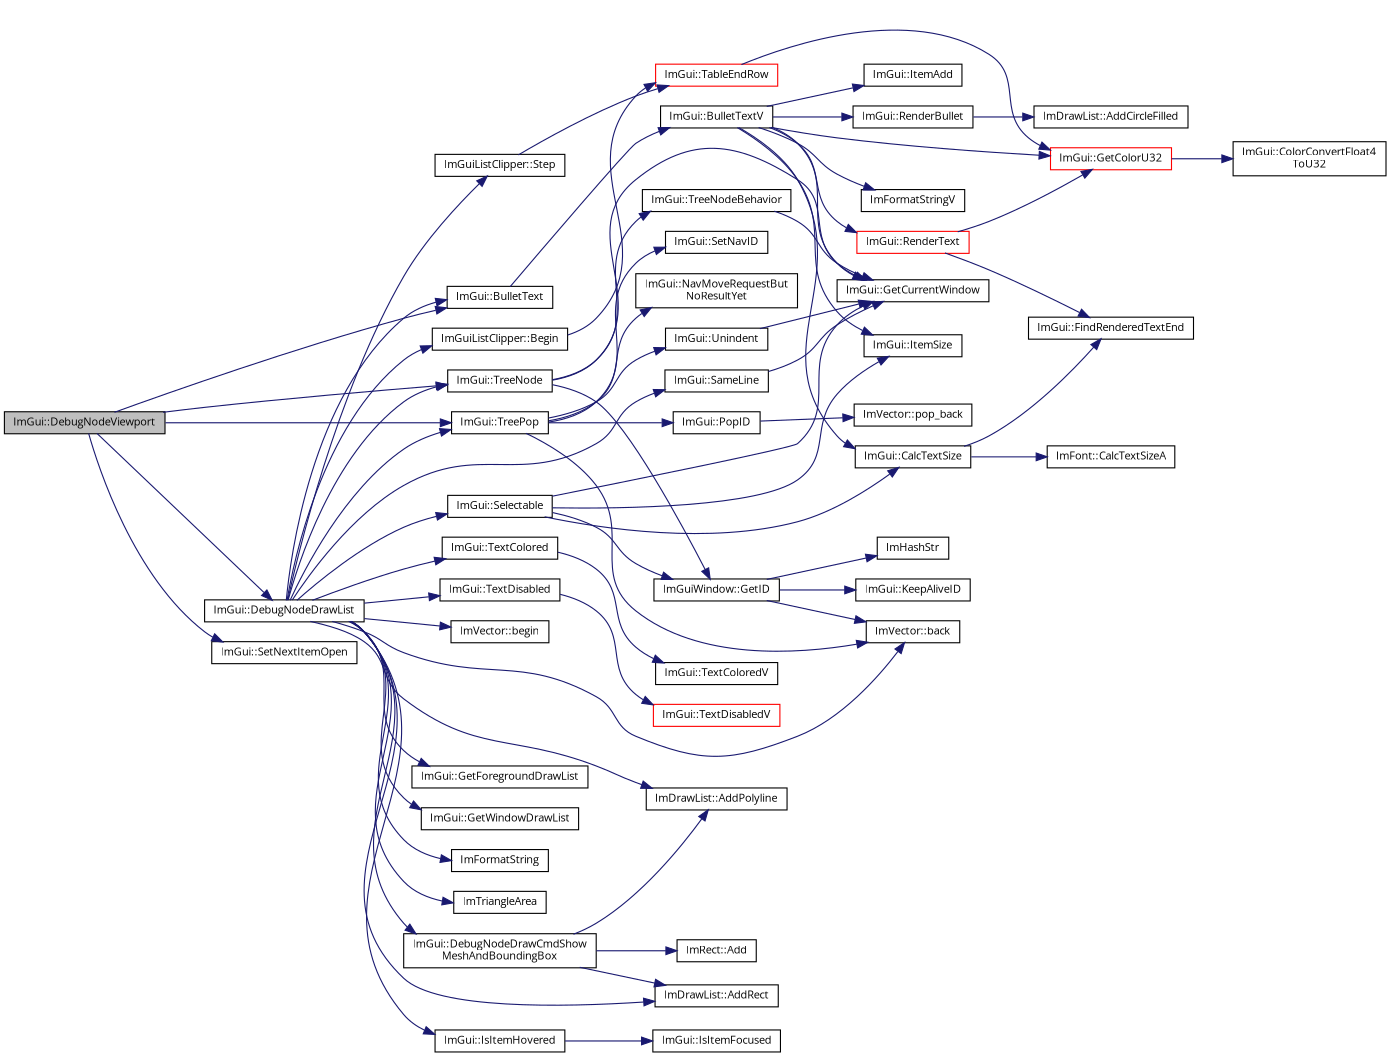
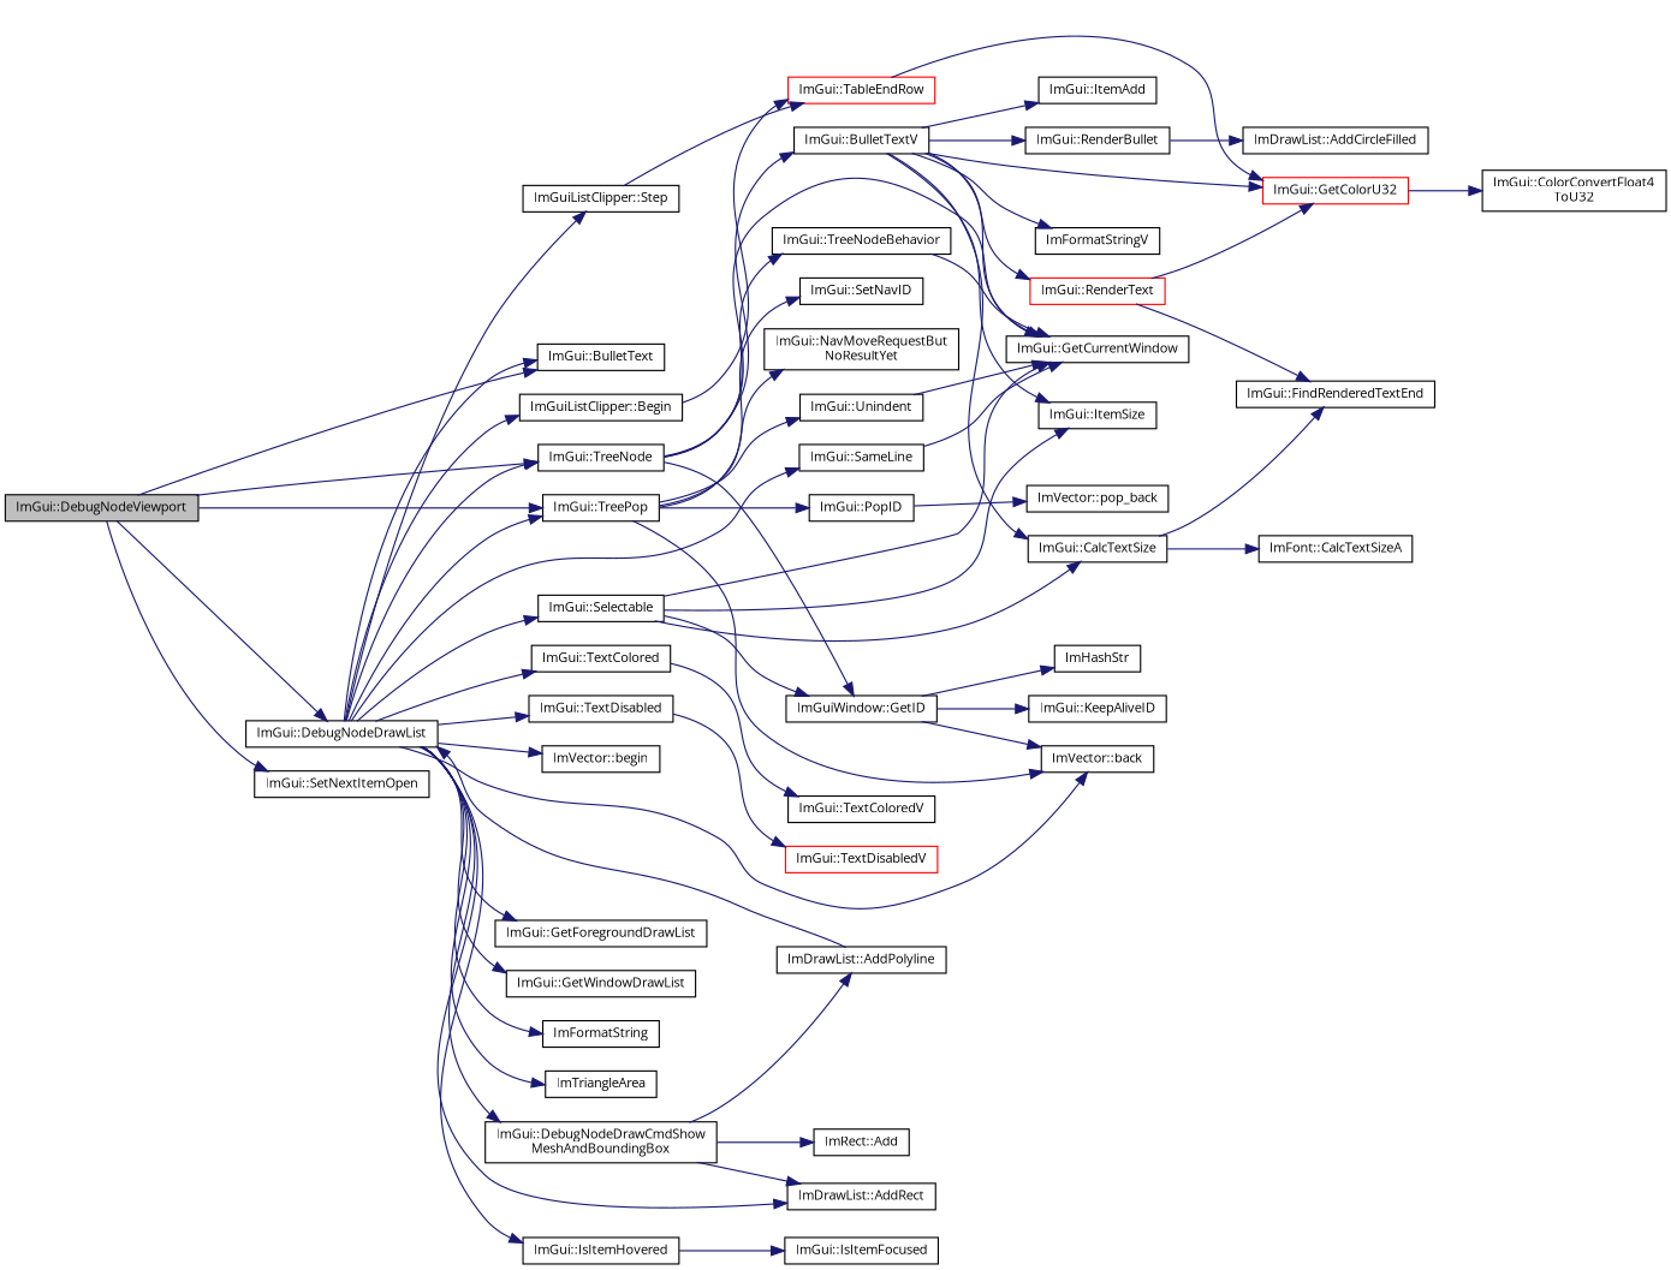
  digraph {
    fontname="Open Sans"
    rankdir=LR
    node [color=black fillcolor=white fontname="Open Sans" fontsize=10 shape=record style=filled]
    edge [color=midnightblue fontname="Open Sans" fontsize=10 labelfontname=Helvetica labelfontsize=10 style=solid]
    n1 [fillcolor=grey75 fontcolor=black height=0.2 label="ImGui::DebugNodeViewport" width=0.4]
    n2 [height=0.2 label="ImGui::BulletText" width=0.4]
    n3 [height=0.2 label="ImGui::DebugNodeDrawList" width=0.4]
    n4 [height=0.2 label="ImGui::TreeNode" width=0.4]
    n5 [height=0.2 label="ImGui::TreePop" width=0.4]
    n6 [height=0.2 label="ImGui::SetNextItemOpen" width=0.4]
    n7 [height=0.2 label="ImGui::BulletTextV" width=0.4]
    n8 [height=0.2 label="ImDrawList::AddPolyline" width=0.4]
    n9 [height=0.2 label="ImDrawList::AddRect" width=0.4]
    n10 [height=0.2 label="ImVector::back" width=0.4]
    n11 [height=0.2 label="ImVector::begin" width=0.4]
    n12 [height=0.2 label="ImGuiListClipper::Begin" width=0.4]
    n13 [height=0.2 label="ImGui::DebugNodeDrawCmdShow\lMeshAndBoundingBox" width=0.4]
    n14 [height=0.2 label="ImGui::GetForegroundDrawList" width=0.4]
    n15 [height=0.2 label="ImGui::GetWindowDrawList" width=0.4]
    n16 [height=0.2 label=ImFormatString width=0.4]
    n17 [height=0.2 label=ImTriangleArea width=0.4]
    n18 [height=0.2 label="ImGui::IsItemHovered" width=0.4]
    n19 [height=0.2 label="ImGui::SameLine" width=0.4]
    n20 [height=0.2 label="ImGui::Selectable" width=0.4]
    n21 [height=0.2 label="ImGuiListClipper::Step" width=0.4]
    n22 [height=0.2 label="ImGui::TextColored" width=0.4]
    n23 [height=0.2 label="ImGui::TextDisabled" width=0.4]
    n24 [height=0.2 label="ImGui::GetCurrentWindow" width=0.4]
    n25 [height=0.2 label="ImGuiWindow::GetID" width=0.4]
    n26 [height=0.2 label="ImGui::TreeNodeBehavior" width=0.4]
    n27 [height=0.2 label="ImGui::NavMoveRequestBut\lNoResultYet" width=0.4]
    n28 [height=0.2 label="ImGui::PopID" width=0.4]
    n29 [height=0.2 label="ImGui::SetNavID" width=0.4]
    n30 [height=0.2 label="ImGui::Unindent" width=0.4]
    n31 [height=0.2 label="ImGui::CalcTextSize" width=0.4]
    n32 [color=red height=0.2 label="ImGui::GetColorU32" width=0.4]
    n33 [height=0.2 label=ImFormatStringV width=0.4]
    n34 [height=0.2 label="ImGui::ItemAdd" width=0.4]
    n35 [height=0.2 label="ImGui::ItemSize" width=0.4]
    n36 [height=0.2 label="ImGui::RenderBullet" width=0.4]
    n37 [color=red height=0.2 label="ImGui::RenderText" width=0.4]
    n38 [height=0.2 label="ImFont::CalcTextSizeA" width=0.4]
    n39 [height=0.2 label="ImGui::FindRenderedTextEnd" width=0.4]
    n40 [height=0.2 label="ImGui::ColorConvertFloat4\lToU32" width=0.4]
    n41 [height=0.2 label="ImDrawList::AddCircleFilled" width=0.4]
    n42 [color=red height=0.2 label="ImGui::TableEndRow" width=0.4]
    n43 [height=0.2 label="ImRect::Add" width=0.4]
    n44 [height=0.2 label="ImGui::IsItemFocused" width=0.4]
    n45 [height=0.2 label="ImGui::TextColoredV" width=0.4]
    n46 [color=red height=0.2 label="ImGui::TextDisabledV" width=0.4]
    n47 [height=0.2 label=ImHashStr width=0.4]
    n48 [height=0.2 label="ImGui::KeepAliveID" width=0.4]
    n49 [height=0.2 label="ImVector::pop_back" width=0.4]
    n1 -> n2
    n1 -> n3
    n1 -> n4
    n1 -> n5
    n1 -> n6
-   n2 -> n7
+   n4 -> n7
    n3 -> n2
    n3 -> n4
    n3 -> n5
-   n3 -> n8
+   n8 -> n3
    n3 -> n9
    n3 -> n10
    n3 -> n11
    n3 -> n12
    n3 -> n13
    n3 -> n14
    n3 -> n15
    n3 -> n16
    n3 -> n17
    n3 -> n18
    n3 -> n19
    n3 -> n20
    n3 -> n21
    n3 -> n22
    n3 -> n23
    n4 -> n24
    n4 -> n25
    n4 -> n26
    n5 -> n10
    n5 -> n27
    n5 -> n28
    n5 -> n29
    n5 -> n30
    n7 -> n24
    n7 -> n31
    n7 -> n32
    n7 -> n33
    n7 -> n34
    n7 -> n35
    n7 -> n36
    n7 -> n37
    n12 -> n42
    n13 -> n8
    n13 -> n9
    n13 -> n43
    n18 -> n44
    n19 -> n24
    n20 -> n24
    n20 -> n25
    n20 -> n31
    n20 -> n35
    n21 -> n42
    n22 -> n45
    n23 -> n46
    n25 -> n10
    n25 -> n47
    n25 -> n48
    n26 -> n24
    n28 -> n49
    n30 -> n24
    n31 -> n38
    n31 -> n39
    n32 -> n40
    n36 -> n41
    n37 -> n32
    n37 -> n39
    n42 -> n32
  }
